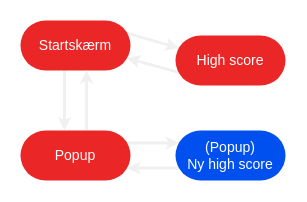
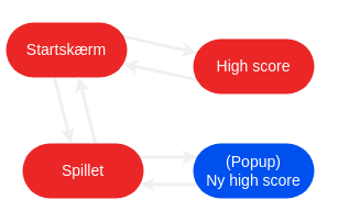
  <mxCell id="0" />
  <mxCell id="1" parent="0" />
  <mxCell id="2" style="rounded=0;orthogonalLoop=1;jettySize=auto;html=1;exitX=0.958;exitY=0.248;exitDx=0;exitDy=0;entryX=0.03;entryY=0.251;entryDx=0;entryDy=0;startSize=4;sourcePerimeterSpacing=0;endSize=4;targetPerimeterSpacing=-9;strokeColor=#F0F0F0;strokeWidth=3;exitPerimeter=0;entryPerimeter=0;" parent="1" edge="1"><mxGeometry relative="1" as="geometry"><mxPoint x="125.65" y="142.38" as="sourcePoint" /><mxPoint x="178.57" y="142.53" as="targetPoint" /></mxGeometry></mxCell>
  <mxCell id="3" style="rounded=0;orthogonalLoop=1;jettySize=auto;html=1;exitX=0.043;exitY=0.748;exitDx=0;exitDy=0;startSize=4;sourcePerimeterSpacing=0;endSize=4;targetPerimeterSpacing=0;strokeColor=#F0F0F0;strokeWidth=3;entryX=0.967;entryY=0.751;entryDx=0;entryDy=0;entryPerimeter=0;exitPerimeter=0;" parent="1" edge="1"><mxGeometry relative="1" as="geometry"><mxPoint x="180" y="167.38" as="sourcePoint" /><mxPoint x="126.64" y="167.53" as="targetPoint" /></mxGeometry></mxCell>
  <mxCell id="4" style="rounded=0;orthogonalLoop=1;jettySize=auto;html=1;entryX=0.4;entryY=-0.003;entryDx=0;entryDy=0;startSize=4;sourcePerimeterSpacing=0;endSize=4;targetPerimeterSpacing=0;strokeColor=#F0F0F0;strokeWidth=3;entryPerimeter=0;exitX=0.4;exitY=0.997;exitDx=0;exitDy=0;exitPerimeter=0;" parent="1" source="6" target="10" edge="1"><mxGeometry relative="1" as="geometry"><mxPoint x="48" y="70" as="sourcePoint" /></mxGeometry></mxCell>
  <mxCell id="5" style="rounded=0;orthogonalLoop=1;jettySize=auto;html=1;exitX=0.958;exitY=0.248;exitDx=0;exitDy=0;entryX=0.03;entryY=0.251;entryDx=0;entryDy=0;startSize=4;sourcePerimeterSpacing=0;endSize=4;targetPerimeterSpacing=-9;strokeColor=#F0F0F0;strokeWidth=3;exitPerimeter=0;entryPerimeter=0;" parent="1" source="6" target="8" edge="1"><mxGeometry relative="1" as="geometry"><mxPoint x="134" y="32.5" as="sourcePoint" /><mxPoint x="179" y="32.5" as="targetPoint" /></mxGeometry></mxCell>
- <mxCell id="6" value="Startskærm" style="rounded=1;whiteSpace=wrap;html=1;fontSize=14;strokeColor=none;fontColor=#FFFFFF;arcSize=50;fillColor=#EB2626;" parent="1" vertex="1"><mxGeometry x="20" y="20" width="110" height="50" as="geometry" /></mxCell>
+ <mxCell id="6" value="Startskærm" style="rounded=1;whiteSpace=wrap;html=1;fontSize=14;strokeColor=none;fontColor=#FFFFFF;arcSize=50;fillColor=#EB2626;" parent="1" vertex="1"><mxGeometry x="5" y="20" width="110" height="50" as="geometry" /></mxCell>
  <mxCell id="7" style="rounded=0;orthogonalLoop=1;jettySize=auto;html=1;exitX=0.043;exitY=0.748;exitDx=0;exitDy=0;startSize=4;sourcePerimeterSpacing=0;endSize=4;targetPerimeterSpacing=0;strokeColor=#F0F0F0;strokeWidth=3;entryX=0.967;entryY=0.751;entryDx=0;entryDy=0;entryPerimeter=0;exitPerimeter=0;" parent="1" source="8" target="6" edge="1"><mxGeometry relative="1" as="geometry"><mxPoint x="135" y="58" as="targetPoint" /></mxGeometry></mxCell>
  <mxCell id="8" value="High score" style="rounded=1;whiteSpace=wrap;html=1;fontSize=14;strokeColor=none;fontColor=#FFFFFF;arcSize=50;fillColor=#EB2626;" parent="1" vertex="1"><mxGeometry x="175" y="35" width="110" height="50" as="geometry" /></mxCell>
  <mxCell id="9" style="rounded=0;orthogonalLoop=1;jettySize=auto;html=1;exitX=0.601;exitY=-0.003;exitDx=0;exitDy=0;entryX=0.601;entryY=0.997;entryDx=0;entryDy=0;startSize=4;sourcePerimeterSpacing=0;endSize=4;targetPerimeterSpacing=0;strokeColor=#F0F0F0;strokeWidth=3;entryPerimeter=0;exitPerimeter=0;" parent="1" source="10" target="6" edge="1"><mxGeometry relative="1" as="geometry" /></mxCell>
- <mxCell id="10" value="Popup" style="rounded=1;whiteSpace=wrap;html=1;fontSize=14;strokeColor=none;fontColor=#FFFFFF;arcSize=50;fillColor=#EB2626;" parent="1" vertex="1"><mxGeometry x="20" y="130" width="110" height="50" as="geometry" /></mxCell>
+ <mxCell id="10" value="Spillet" style="rounded=1;whiteSpace=wrap;html=1;fontSize=14;strokeColor=none;fontColor=#FFFFFF;arcSize=50;fillColor=#EB2626;" parent="1" vertex="1"><mxGeometry x="20" y="130" width="110" height="50" as="geometry" /></mxCell>
  <mxCell id="11" value="(Popup)&lt;br&gt;Ny high score" style="rounded=1;whiteSpace=wrap;html=1;fontSize=14;fontColor=#ffffff;arcSize=50;fillColor=#0050ef;strokeColor=none;" parent="1" vertex="1"><mxGeometry x="175" y="130" width="110" height="50" as="geometry" /></mxCell>
